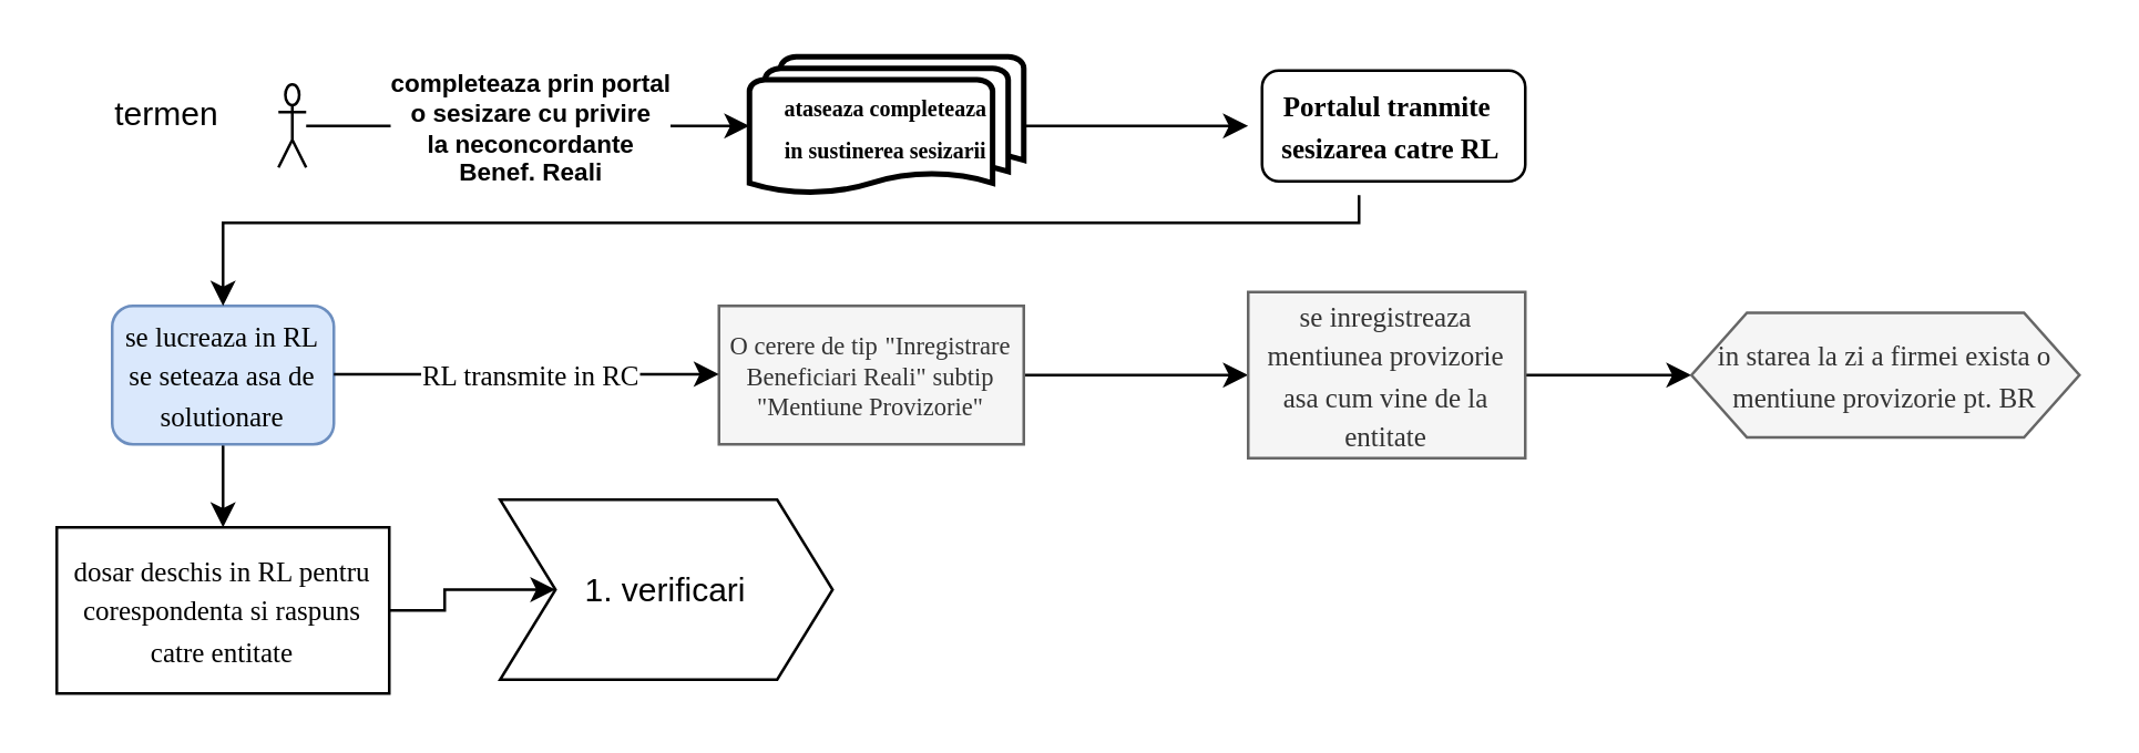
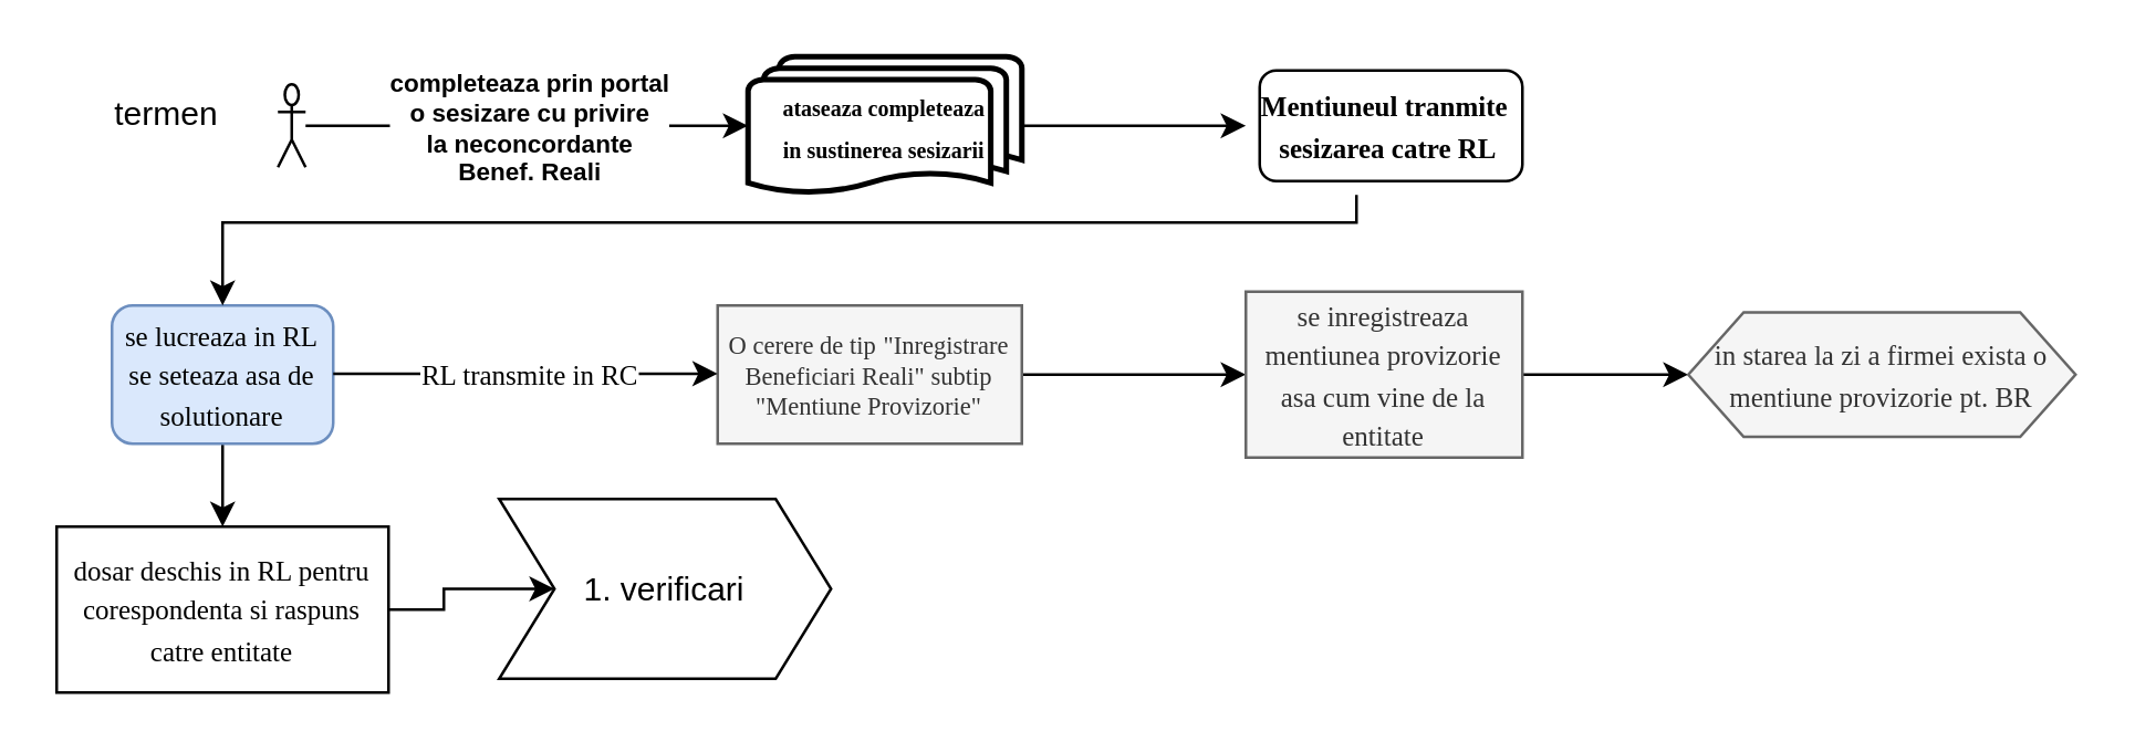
  <mxCell id="0" />
  <mxCell id="1" parent="0" />
  <mxCell id="2" value="" style="rounded=1;whiteSpace=wrap;html=1;" vertex="1" parent="1"><mxGeometry x="455" y="25" width="95" height="40" as="geometry" /></mxCell>
  <mxCell id="3" value="Actor" style="shape=umlActor;verticalLabelPosition=bottom;verticalAlign=top;html=1;labelPadding=0;noLabel=1;" vertex="1" parent="1"><mxGeometry x="100" y="30" width="10" height="30" as="geometry" /></mxCell>
  <mxCell id="4" value="termen" style="text;strokeColor=none;align=center;fillColor=none;html=1;verticalAlign=middle;whiteSpace=wrap;rounded=0;" vertex="1" parent="1"><mxGeometry x="30" y="40" width="60" as="geometry" /></mxCell>
  <mxCell id="5" value="" style="endArrow=classic;html=1;rounded=0;" edge="1" parent="1" source="3"><mxGeometry relative="1" as="geometry"><mxPoint x="220" y="30" as="sourcePoint" /><mxPoint x="270" y="45" as="targetPoint" /></mxGeometry></mxCell>
  <mxCell id="6" value="&lt;div style=&quot;font-size: 9px;&quot;&gt;&lt;font style=&quot;font-size: 9px;&quot;&gt;&lt;b&gt;completeaza prin portal&lt;/b&gt;&lt;/font&gt;&lt;/div&gt;&lt;div style=&quot;font-size: 9px;&quot;&gt;&lt;font style=&quot;font-size: 9px;&quot;&gt;&lt;b&gt;o sesizare cu privire&lt;/b&gt;&lt;/font&gt;&lt;/div&gt;&lt;div style=&quot;font-size: 9px;&quot;&gt;&lt;font style=&quot;font-size: 9px;&quot;&gt;&lt;b&gt;la neconcordante&lt;/b&gt;&lt;/font&gt;&lt;/div&gt;&lt;div style=&quot;font-size: 9px;&quot;&gt;&lt;b&gt;&lt;font style=&quot;font-size: 9px;&quot;&gt;Benef. Reali&lt;/font&gt;&lt;br&gt;&lt;/b&gt;&lt;/div&gt;" style="edgeLabel;resizable=0;html=1;;align=center;verticalAlign=middle;fontSize=8;" connectable="0" vertex="1" parent="5"><mxGeometry relative="1" as="geometry" /></mxCell>
  <mxCell id="7" value="" style="edgeStyle=orthogonalEdgeStyle;rounded=0;orthogonalLoop=1;jettySize=auto;html=1;" edge="1" parent="1" source="8" target="9"><mxGeometry relative="1" as="geometry" /></mxCell>
  <mxCell id="8" value="&lt;div&gt;&lt;font face=&quot;Times New Roman&quot; style=&quot;font-size: 8px;&quot;&gt;&lt;b&gt;ataseaza completeaza&lt;/b&gt;&lt;/font&gt;&lt;/div&gt;&lt;div&gt;&lt;font face=&quot;Times New Roman&quot; style=&quot;font-size: 8px;&quot;&gt;&lt;b&gt;in sustinerea sesizarii&lt;br&gt;&lt;/b&gt;&lt;/font&gt;&lt;/div&gt;" style="strokeWidth=2;html=1;shape=mxgraph.flowchart.multi-document;whiteSpace=wrap;" vertex="1" parent="1"><mxGeometry x="270" y="20" width="99" height="50" as="geometry" /></mxCell>
- <mxCell id="9" value="&lt;div&gt;&lt;font face=&quot;Times New Roman&quot;&gt;&lt;b style=&quot;font-size: 10px;&quot;&gt;&lt;font style=&quot;font-size: 10px;&quot;&gt;Portal&lt;/font&gt;&lt;font style=&quot;font-size: 10px;&quot;&gt;ul tranmite&lt;/font&gt;&lt;/b&gt;&lt;/font&gt;&lt;/div&gt;&lt;div&gt;&lt;font face=&quot;vfHbmG-uGRJFUSHammYE&quot;&gt;&lt;b style=&quot;font-size: 10px;&quot;&gt;&lt;font style=&quot;font-size: 10px;&quot;&gt;&amp;nbsp;sesizarea catre RL&lt;/font&gt;&lt;/b&gt;&lt;/font&gt;&lt;/div&gt;" style="text;html=1;align=center;verticalAlign=middle;resizable=0;points=[];autosize=1;strokeColor=none;fillColor=none;" vertex="1" parent="1"><mxGeometry x="450" y="25" width="100" height="40" as="geometry" /></mxCell>
+ <mxCell id="9" value="&lt;div&gt;&lt;font face=&quot;Times New Roman&quot;&gt;&lt;b style=&quot;font-size: 10px;&quot;&gt;&lt;font style=&quot;font-size: 10px;&quot;&gt;Mentiune&lt;/font&gt;&lt;font style=&quot;font-size: 10px;&quot;&gt;ul tranmite&lt;/font&gt;&lt;/b&gt;&lt;/font&gt;&lt;/div&gt;&lt;div&gt;&lt;font face=&quot;vfHbmG-uGRJFUSHammYE&quot;&gt;&lt;b style=&quot;font-size: 10px;&quot;&gt;&lt;font style=&quot;font-size: 10px;&quot;&gt;&amp;nbsp;sesizarea catre RL&lt;/font&gt;&lt;/b&gt;&lt;/font&gt;&lt;/div&gt;" style="text;html=1;align=center;verticalAlign=middle;resizable=0;points=[];autosize=1;strokeColor=none;fillColor=none;" vertex="1" parent="1"><mxGeometry x="450" y="25" width="100" height="40" as="geometry" /></mxCell>
  <mxCell id="10" value="" style="edgeStyle=orthogonalEdgeStyle;rounded=0;orthogonalLoop=1;jettySize=auto;html=1;" edge="1" parent="1" source="11" target="19"><mxGeometry relative="1" as="geometry" /></mxCell>
  <mxCell id="11" value="&lt;div style=&quot;font-size: 9px;&quot;&gt;&lt;font face=&quot;lzszuSikNKo7Ezt-TEna&quot;&gt;O&lt;/font&gt;&lt;font style=&quot;font-size: 9px;&quot; face=&quot;lzszuSikNKo7Ezt-TEna&quot;&gt; cerere de tip&lt;/font&gt;&lt;font style=&quot;font-size: 11px;&quot; face=&quot;lzszuSikNKo7Ezt-TEna&quot;&gt; &lt;/font&gt;&lt;font style=&quot;font-size: 9px;&quot; face=&quot;lzszuSikNKo7Ezt-TEna&quot;&gt;&quot;Inregistrare Beneficiari Reali&quot; subtip &quot;Mentiune Provizorie&quot;&lt;/font&gt;&lt;font style=&quot;font-size: 9px;&quot;&gt;&lt;br&gt;&lt;/font&gt;&lt;/div&gt;" style="whiteSpace=wrap;html=1;fillColor=#f5f5f5;fontColor=#333333;strokeColor=#666666;" vertex="1" parent="1"><mxGeometry x="259" y="110" width="110" height="50" as="geometry" /></mxCell>
  <mxCell id="12" value="" style="edgeStyle=orthogonalEdgeStyle;rounded=0;orthogonalLoop=1;jettySize=auto;html=1;" edge="1" parent="1" source="13" target="21"><mxGeometry relative="1" as="geometry" /></mxCell>
  <mxCell id="13" value="&lt;font style=&quot;font-size: 10px;&quot; face=&quot;Times New Roman&quot;&gt;dosar deschis in RL pentru corespondenta si raspuns catre entitate&lt;/font&gt;" style="whiteSpace=wrap;html=1;" vertex="1" parent="1"><mxGeometry x="20" y="190" width="120" height="60" as="geometry" /></mxCell>
  <mxCell id="14" value="" style="edgeStyle=orthogonalEdgeStyle;rounded=0;orthogonalLoop=1;jettySize=auto;html=1;" edge="1" parent="1" source="15" target="13"><mxGeometry relative="1" as="geometry" /></mxCell>
  <mxCell id="15" value="&lt;div&gt;&lt;font style=&quot;font-size: 10px;&quot; face=&quot;Times New Roman&quot;&gt;se lucreaza in RL se seteaza asa de solutionare&lt;br&gt;&lt;/font&gt;&lt;/div&gt;" style="rounded=1;whiteSpace=wrap;html=1;fillColor=#dae8fc;strokeColor=#6c8ebf;" vertex="1" parent="1"><mxGeometry x="40" y="110" width="80" height="50" as="geometry" /></mxCell>
  <mxCell id="16" value="" style="endArrow=classic;html=1;rounded=0;exitX=1;exitY=0.5;exitDx=0;exitDy=0;entryX=0;entryY=0.5;entryDx=0;entryDy=0;" edge="1" parent="1"><mxGeometry relative="1" as="geometry"><mxPoint x="120" y="134.66" as="sourcePoint" /><mxPoint x="259" y="134.66" as="targetPoint" /></mxGeometry></mxCell>
  <mxCell id="17" value="&lt;font style=&quot;font-size: 10px;&quot; face=&quot;Times New Roman&quot;&gt;RL transmite in RC&lt;/font&gt;" style="edgeLabel;resizable=0;html=1;;align=center;verticalAlign=middle;fontSize=8;" connectable="0" vertex="1" parent="16"><mxGeometry relative="1" as="geometry"><mxPoint as="offset" /></mxGeometry></mxCell>
  <mxCell id="18" value="" style="edgeStyle=orthogonalEdgeStyle;rounded=0;orthogonalLoop=1;jettySize=auto;html=1;" edge="1" parent="1" source="19" target="20"><mxGeometry relative="1" as="geometry" /></mxCell>
  <mxCell id="19" value="&lt;font style=&quot;font-size: 10px;&quot; face=&quot;Times New Roman&quot;&gt;se inregistreaza mentiunea provizorie asa cum vine de la entitate&lt;/font&gt;" style="whiteSpace=wrap;html=1;fillColor=#f5f5f5;fontColor=#333333;strokeColor=#666666;" vertex="1" parent="1"><mxGeometry x="450" y="105" width="100" height="60" as="geometry" /></mxCell>
  <mxCell id="20" value="&lt;font style=&quot;font-size: 10px;&quot; face=&quot;Times New Roman&quot;&gt;in starea la zi a firmei exista o mentiune provizorie pt. BR&lt;/font&gt;" style="shape=hexagon;perimeter=hexagonPerimeter2;whiteSpace=wrap;html=1;fixedSize=1;fillColor=#f5f5f5;fontColor=#333333;strokeColor=#666666;" vertex="1" parent="1"><mxGeometry x="610" y="112.5" width="140" height="45" as="geometry" /></mxCell>
  <mxCell id="21" value="1. verificari" style="shape=step;perimeter=stepPerimeter;whiteSpace=wrap;html=1;fixedSize=1;" vertex="1" parent="1"><mxGeometry x="180" y="180" width="120" height="65" as="geometry" /></mxCell>
  <mxCell id="22" value="" style="endArrow=classic;html=1;rounded=0;exitX=0.4;exitY=1.125;exitDx=0;exitDy=0;exitPerimeter=0;entryX=0.5;entryY=0;entryDx=0;entryDy=0;" edge="1" parent="1" source="9" target="15"><mxGeometry width="50" height="50" relative="1" as="geometry"><mxPoint x="400" y="270" as="sourcePoint" /><mxPoint x="470" y="280" as="targetPoint" /><Array as="points"><mxPoint x="490" y="80" /><mxPoint x="80" y="80" /></Array></mxGeometry></mxCell>
